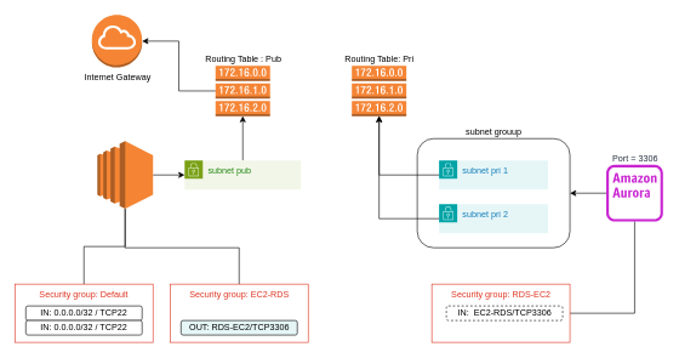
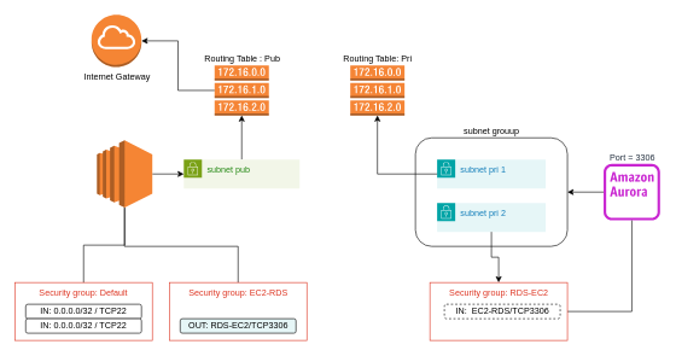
  <mxCell id="0" />
  <mxCell id="1" parent="0" />
  <mxCell id="2" style="edgeStyle=orthogonalEdgeStyle;rounded=0;orthogonalLoop=1;jettySize=auto;html=1;" edge="1" parent="1" source="3" target="5"><mxGeometry relative="1" as="geometry" /></mxCell>
  <mxCell id="3" value="Port = 3306" style="sketch=0;outlineConnect=0;fontColor=#232F3E;gradientColor=none;fillColor=#C925D1;strokeColor=none;dashed=0;verticalLabelPosition=top;verticalAlign=bottom;align=center;html=1;fontSize=12;fontStyle=0;aspect=fixed;pointerEvents=1;shape=mxgraph.aws4.aurora_instance_alt;labelPosition=center;" vertex="1" parent="1"><mxGeometry x="833.5" y="226" width="78" height="78" as="geometry" /></mxCell>
  <mxCell id="4" value="" style="group" vertex="1" connectable="0" parent="1"><mxGeometry x="573.5" y="190" width="210" height="150" as="geometry" /></mxCell>
  <mxCell id="5" value="subnet grouup" style="rounded=1;whiteSpace=wrap;html=1;labelPosition=center;verticalLabelPosition=top;align=center;verticalAlign=bottom;" vertex="1" parent="4"><mxGeometry width="210" height="150" as="geometry" /></mxCell>
  <mxCell id="6" value="subnet pri 1" style="points=[[0,0],[0.25,0],[0.5,0],[0.75,0],[1,0],[1,0.25],[1,0.5],[1,0.75],[1,1],[0.75,1],[0.5,1],[0.25,1],[0,1],[0,0.75],[0,0.5],[0,0.25]];outlineConnect=0;gradientColor=none;html=1;whiteSpace=wrap;fontSize=12;fontStyle=0;container=1;pointerEvents=0;collapsible=0;recursiveResize=0;shape=mxgraph.aws4.group;grIcon=mxgraph.aws4.group_security_group;grStroke=0;strokeColor=#00A4A6;fillColor=#E6F6F7;verticalAlign=top;align=left;spacingLeft=30;fontColor=#147EBA;dashed=0;" vertex="1" parent="4"><mxGeometry x="30" y="30" width="150" height="40" as="geometry" /></mxCell>
  <mxCell id="7" value="subnet pri 2" style="points=[[0,0],[0.25,0],[0.5,0],[0.75,0],[1,0],[1,0.25],[1,0.5],[1,0.75],[1,1],[0.75,1],[0.5,1],[0.25,1],[0,1],[0,0.75],[0,0.5],[0,0.25]];outlineConnect=0;gradientColor=none;html=1;whiteSpace=wrap;fontSize=12;fontStyle=0;container=1;pointerEvents=0;collapsible=0;recursiveResize=0;shape=mxgraph.aws4.group;grIcon=mxgraph.aws4.group_security_group;grStroke=0;strokeColor=#00A4A6;fillColor=#E6F6F7;verticalAlign=top;align=left;spacingLeft=30;fontColor=#147EBA;dashed=0;" vertex="1" parent="4"><mxGeometry x="30" y="90" width="150" height="40" as="geometry" /></mxCell>
  <mxCell id="8" value="" style="edgeStyle=orthogonalEdgeStyle;rounded=0;orthogonalLoop=1;jettySize=auto;html=1;" edge="1" parent="1" source="9" target="12"><mxGeometry relative="1" as="geometry" /></mxCell>
  <mxCell id="9" value="subnet pub" style="points=[[0,0],[0.25,0],[0.5,0],[0.75,0],[1,0],[1,0.25],[1,0.5],[1,0.75],[1,1],[0.75,1],[0.5,1],[0.25,1],[0,1],[0,0.75],[0,0.5],[0,0.25]];outlineConnect=0;gradientColor=none;html=1;whiteSpace=wrap;fontSize=12;fontStyle=0;container=1;pointerEvents=0;collapsible=0;recursiveResize=0;shape=mxgraph.aws4.group;grIcon=mxgraph.aws4.group_security_group;grStroke=0;strokeColor=#7AA116;fillColor=#F2F6E8;verticalAlign=top;align=left;spacingLeft=30;fontColor=#248814;dashed=0;" vertex="1" parent="1"><mxGeometry x="253.5" y="220" width="160" height="40" as="geometry" /></mxCell>
  <mxCell id="10" style="edgeStyle=orthogonalEdgeStyle;rounded=0;orthogonalLoop=1;jettySize=auto;html=1;" edge="1" parent="1" source="11" target="9"><mxGeometry relative="1" as="geometry" /></mxCell>
  <mxCell id="11" value="" style="outlineConnect=0;dashed=0;verticalLabelPosition=bottom;verticalAlign=top;align=center;html=1;shape=mxgraph.aws3.ec2;fillColor=#F58534;gradientColor=none;" vertex="1" parent="1"><mxGeometry x="133.5" y="193.5" width="76.5" height="93" as="geometry" /></mxCell>
  <mxCell id="12" value="Routing Table : Pub" style="outlineConnect=0;dashed=0;verticalLabelPosition=top;verticalAlign=bottom;align=center;html=1;shape=mxgraph.aws3.route_table;fillColor=#F58536;gradientColor=none;labelPosition=center;" vertex="1" parent="1"><mxGeometry x="296" y="90" width="75" height="69" as="geometry" /></mxCell>
  <mxCell id="13" value="Routing Table: Pri" style="outlineConnect=0;dashed=0;verticalLabelPosition=top;verticalAlign=bottom;align=center;html=1;shape=mxgraph.aws3.route_table;fillColor=#F58536;gradientColor=none;labelPosition=center;" vertex="1" parent="1"><mxGeometry x="483.5" y="90" width="75" height="69" as="geometry" /></mxCell>
  <mxCell id="14" style="edgeStyle=orthogonalEdgeStyle;rounded=0;orthogonalLoop=1;jettySize=auto;html=1;" edge="1" parent="1" source="6" target="13"><mxGeometry relative="1" as="geometry" /></mxCell>
- <mxCell id="15" style="edgeStyle=orthogonalEdgeStyle;rounded=0;orthogonalLoop=1;jettySize=auto;html=1;" edge="1" parent="1" source="7" target="13"><mxGeometry relative="1" as="geometry" /></mxCell>
+ <mxCell id="15" style="edgeStyle=orthogonalEdgeStyle;rounded=0;orthogonalLoop=1;jettySize=auto;html=1;" edge="1" parent="1" source="7" target="19"><mxGeometry relative="1" as="geometry" /></mxCell>
  <mxCell id="16" value="Internet Gateway" style="outlineConnect=0;dashed=0;verticalLabelPosition=bottom;verticalAlign=top;align=center;html=1;shape=mxgraph.aws3.internet_gateway;fillColor=#F58534;gradientColor=none;" vertex="1" parent="1"><mxGeometry x="126" y="20" width="69" height="72" as="geometry" /></mxCell>
  <mxCell id="17" style="edgeStyle=orthogonalEdgeStyle;rounded=0;orthogonalLoop=1;jettySize=auto;html=1;entryX=1;entryY=0.5;entryDx=0;entryDy=0;entryPerimeter=0;" edge="1" parent="1" source="12" target="16"><mxGeometry relative="1" as="geometry" /></mxCell>
  <mxCell id="18" style="edgeStyle=orthogonalEdgeStyle;rounded=0;orthogonalLoop=1;jettySize=auto;html=1;endArrow=none;endFill=0;" edge="1" parent="1" source="19" target="3"><mxGeometry relative="1" as="geometry" /></mxCell>
  <mxCell id="19" value="Security group: RDS-EC2" style="fillColor=none;strokeColor=#DD3522;verticalAlign=top;fontStyle=0;fontColor=#DD3522;whiteSpace=wrap;html=1;" vertex="1" parent="1"><mxGeometry x="593.5" y="390" width="190" height="80" as="geometry" /></mxCell>
  <mxCell id="20" style="edgeStyle=orthogonalEdgeStyle;rounded=0;orthogonalLoop=1;jettySize=auto;html=1;endArrow=none;endFill=0;" edge="1" parent="1" source="21" target="11"><mxGeometry relative="1" as="geometry"><Array as="points"><mxPoint x="328.5" y="340" /><mxPoint x="171.5" y="340" /></Array></mxGeometry></mxCell>
  <mxCell id="21" value="Security group: EC2-RDS" style="fillColor=none;strokeColor=#DD3522;verticalAlign=top;fontStyle=0;fontColor=#DD3522;whiteSpace=wrap;html=1;" vertex="1" parent="1"><mxGeometry x="233.5" y="390" width="190" height="80" as="geometry" /></mxCell>
  <mxCell id="22" style="edgeStyle=orthogonalEdgeStyle;rounded=0;orthogonalLoop=1;jettySize=auto;html=1;endArrow=none;endFill=0;" edge="1" parent="1" source="23" target="11"><mxGeometry relative="1" as="geometry" /></mxCell>
  <mxCell id="23" value="Security group: Default" style="fillColor=none;strokeColor=#DD3522;verticalAlign=top;fontStyle=0;fontColor=#DD3522;whiteSpace=wrap;html=1;" vertex="1" parent="1"><mxGeometry x="20" y="390" width="190" height="80" as="geometry" /></mxCell>
  <mxCell id="24" value="&lt;div&gt;IN:&amp;nbsp; EC2-RDS/TCP3306&lt;/div&gt;" style="rounded=1;whiteSpace=wrap;html=1;dashed=1;" vertex="1" parent="1"><mxGeometry x="613.5" y="420" width="160" height="20" as="geometry" /></mxCell>
  <mxCell id="25" value="&lt;div&gt;OUT: RDS-EC2/TCP3306&lt;/div&gt;" style="rounded=1;whiteSpace=wrap;html=1;fillColor=#e6f6f7;" vertex="1" parent="1"><mxGeometry x="248.5" y="440" width="160" height="20" as="geometry" /></mxCell>
  <mxCell id="26" value="&lt;div&gt;IN: 0.0.0.0/32 / TCP22&lt;/div&gt;" style="rounded=1;whiteSpace=wrap;html=1;" vertex="1" parent="1"><mxGeometry x="35" y="420" width="160" height="20" as="geometry" /></mxCell>
  <mxCell id="27" value="&lt;div&gt;IN: 0.0.0.0/32 / TCP22&lt;/div&gt;" style="rounded=1;whiteSpace=wrap;html=1;" vertex="1" parent="1"><mxGeometry x="35" y="440" width="160" height="20" as="geometry" /></mxCell>
